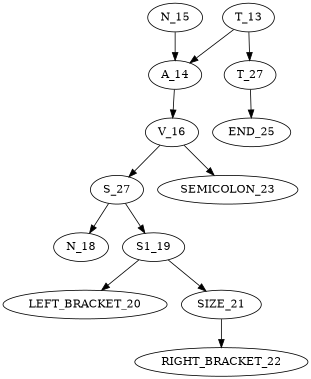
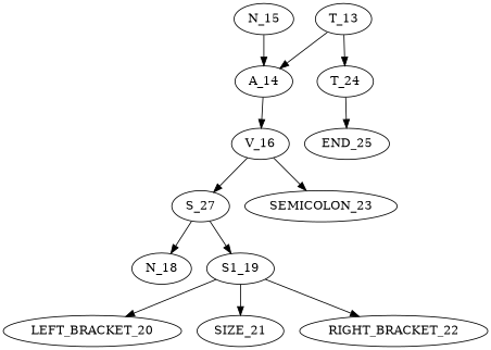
  digraph {
    T_13
    A_14
-   T_24 [label=T_27]
+   T_24
    V_16
    END_25
    N_15
    n7 [label=S_27]
    SEMICOLON_23
    N_18
    S1_19
    LEFT_BRACKET_20
    SIZE_21
    RIGHT_BRACKET_22
    T_13 -> A_14
    T_13 -> T_24
    A_14 -> V_16
    T_24 -> END_25
    V_16 -> n7
    V_16 -> SEMICOLON_23
    N_15 -> A_14
    n7 -> N_18
    n7 -> S1_19
    S1_19 -> LEFT_BRACKET_20
    S1_19 -> SIZE_21
-   SIZE_21 -> RIGHT_BRACKET_22
+   S1_19 -> RIGHT_BRACKET_22
  }
